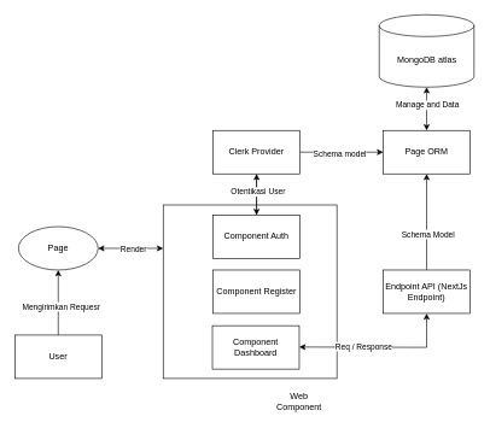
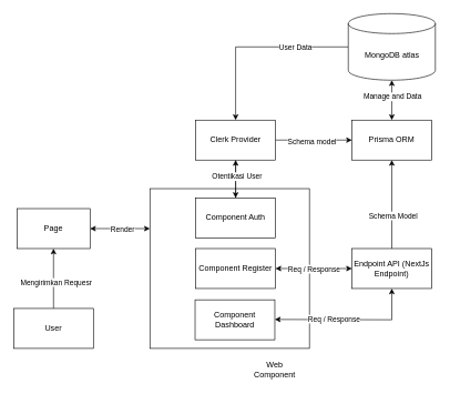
  <mxCell id="0" />
  <mxCell id="1" parent="0" />
  <mxCell id="2" value="" style="whiteSpace=wrap;html=1;aspect=fixed;" parent="1" vertex="1"><mxGeometry x="225" y="283" width="240" height="240" as="geometry" /></mxCell>
  <mxCell id="3" style="edgeStyle=orthogonalEdgeStyle;rounded=0;orthogonalLoop=1;jettySize=auto;html=1;entryX=0.5;entryY=1;entryDx=0;entryDy=0;" parent="1" source="5" target="8" edge="1"><mxGeometry relative="1" as="geometry" /></mxCell>
  <mxCell id="4" value="Mengirimkan Requesr" style="edgeLabel;html=1;align=center;verticalAlign=middle;resizable=0;points=[];" parent="3" vertex="1" connectable="0"><mxGeometry x="-0.104" y="-3" relative="1" as="geometry"><mxPoint as="offset" /></mxGeometry></mxCell>
  <mxCell id="5" value="User" style="rounded=0;whiteSpace=wrap;html=1;" parent="1" vertex="1"><mxGeometry x="20" y="463" width="120" height="60" as="geometry" /></mxCell>
  <mxCell id="6" style="edgeStyle=orthogonalEdgeStyle;rounded=0;orthogonalLoop=1;jettySize=auto;html=1;entryX=0.5;entryY=1;entryDx=0;entryDy=0;" parent="1" source="7" target="13" edge="1"><mxGeometry relative="1" as="geometry" /></mxCell>
  <mxCell id="7" value="Component Auth" style="rounded=0;whiteSpace=wrap;html=1;" parent="1" vertex="1"><mxGeometry x="294" y="297" width="120" height="60" as="geometry" /></mxCell>
- <mxCell id="8" value="Page" style="ellipse;whiteSpace=wrap;html=1;" parent="1" vertex="1"><mxGeometry x="25" y="313" width="110" height="60" as="geometry" /></mxCell>
+ <mxCell id="8" value="Page" style="rounded=0;whiteSpace=wrap;html=1;" parent="1" vertex="1"><mxGeometry x="25" y="313" width="110" height="60" as="geometry" /></mxCell>
  <mxCell id="9" style="edgeStyle=orthogonalEdgeStyle;rounded=0;orthogonalLoop=1;jettySize=auto;html=1;" parent="1" source="13" target="14" edge="1"><mxGeometry relative="1" as="geometry" /></mxCell>
  <mxCell id="10" value="Schema model" style="edgeLabel;html=1;align=center;verticalAlign=middle;resizable=0;points=[];" parent="9" vertex="1" connectable="0"><mxGeometry x="-0.059" y="-1" relative="1" as="geometry"><mxPoint as="offset" /></mxGeometry></mxCell>
  <mxCell id="11" style="edgeStyle=orthogonalEdgeStyle;rounded=0;orthogonalLoop=1;jettySize=auto;html=1;" parent="1" source="13" target="7" edge="1"><mxGeometry relative="1" as="geometry" /></mxCell>
  <mxCell id="12" value="Otentikasi User" style="edgeLabel;html=1;align=center;verticalAlign=middle;resizable=0;points=[];" parent="11" vertex="1" connectable="0"><mxGeometry x="-0.173" y="1" relative="1" as="geometry"><mxPoint as="offset" /></mxGeometry></mxCell>
  <mxCell id="13" value="Clerk Provider" style="rounded=0;whiteSpace=wrap;html=1;" parent="1" vertex="1"><mxGeometry x="294" y="180" width="120" height="60" as="geometry" /></mxCell>
- <mxCell id="14" value="Page ORM" style="rounded=0;whiteSpace=wrap;html=1;" parent="1" vertex="1"><mxGeometry x="529" y="180" width="120" height="60" as="geometry" /></mxCell>
+ <mxCell id="14" value="Prisma ORM" style="rounded=0;whiteSpace=wrap;html=1;" parent="1" vertex="1"><mxGeometry x="529" y="180" width="120" height="60" as="geometry" /></mxCell>
+ <mxCell id="15" style="edgeStyle=orthogonalEdgeStyle;rounded=0;orthogonalLoop=1;jettySize=auto;html=1;entryX=0.5;entryY=0;entryDx=0;entryDy=0;" parent="1" source="17" target="13" edge="1"><mxGeometry relative="1" as="geometry" /></mxCell>
+ <mxCell id="16" value="User Data" style="edgeLabel;html=1;align=center;verticalAlign=middle;resizable=0;points=[];" parent="15" vertex="1" connectable="0"><mxGeometry x="-0.427" relative="1" as="geometry"><mxPoint as="offset" /></mxGeometry></mxCell>
  <mxCell id="17" value="MongoDB atlas" style="shape=cylinder3;whiteSpace=wrap;html=1;boundedLbl=1;backgroundOutline=1;size=15;" parent="1" vertex="1"><mxGeometry x="523.5" y="20" width="131" height="100" as="geometry" /></mxCell>
  <mxCell id="18" value="Component Register" style="rounded=0;whiteSpace=wrap;html=1;" parent="1" vertex="1"><mxGeometry x="294" y="373" width="120" height="60" as="geometry" /></mxCell>
  <mxCell id="19" value="" style="endArrow=classic;startArrow=classic;html=1;rounded=0;exitX=1;exitY=0.5;exitDx=0;exitDy=0;entryX=0;entryY=0.25;entryDx=0;entryDy=0;" parent="1" source="8" target="2" edge="1"><mxGeometry width="50" height="50" relative="1" as="geometry"><mxPoint x="203" y="300" as="sourcePoint" /><mxPoint x="253" y="250" as="targetPoint" /></mxGeometry></mxCell>
  <mxCell id="20" value="Render" style="edgeLabel;html=1;align=center;verticalAlign=middle;resizable=0;points=[];" parent="19" vertex="1" connectable="0"><mxGeometry x="0.061" y="-1" relative="1" as="geometry"><mxPoint as="offset" /></mxGeometry></mxCell>
  <mxCell id="21" value="Web Component" style="text;html=1;align=center;verticalAlign=middle;whiteSpace=wrap;rounded=0;" parent="1" vertex="1"><mxGeometry x="383" y="540" width="60" height="30" as="geometry" /></mxCell>
  <mxCell id="22" style="edgeStyle=orthogonalEdgeStyle;rounded=0;orthogonalLoop=1;jettySize=auto;html=1;entryX=0.5;entryY=1;entryDx=0;entryDy=0;" edge="1" parent="1" source="24" target="14"><mxGeometry relative="1" as="geometry" /></mxCell>
  <mxCell id="23" value="Schema Model" style="edgeLabel;html=1;align=center;verticalAlign=middle;resizable=0;points=[];" vertex="1" connectable="0" parent="22"><mxGeometry x="-0.243" y="-1" relative="1" as="geometry"><mxPoint as="offset" /></mxGeometry></mxCell>
  <mxCell id="24" value="Endpoint API (NextJs Endpoint)" style="rounded=0;whiteSpace=wrap;html=1;" vertex="1" parent="1"><mxGeometry x="529" y="373" width="120" height="60" as="geometry" /></mxCell>
  <mxCell id="25" value="Component Dashboard" style="rounded=0;whiteSpace=wrap;html=1;" vertex="1" parent="1"><mxGeometry x="293" y="450" width="120" height="60" as="geometry" /></mxCell>
+ <mxCell id="26" value="" style="endArrow=classic;startArrow=classic;html=1;rounded=0;entryX=0;entryY=0.5;entryDx=0;entryDy=0;exitX=1;exitY=0.5;exitDx=0;exitDy=0;" edge="1" parent="1" source="18" target="24"><mxGeometry width="50" height="50" relative="1" as="geometry"><mxPoint x="315" y="390" as="sourcePoint" /><mxPoint x="365" y="340" as="targetPoint" /></mxGeometry></mxCell>
+ <mxCell id="27" value="Req / Response" style="edgeLabel;html=1;align=center;verticalAlign=middle;resizable=0;points=[];" vertex="1" connectable="0" parent="26"><mxGeometry x="-0.015" relative="1" as="geometry"><mxPoint as="offset" /></mxGeometry></mxCell>
  <mxCell id="28" value="" style="endArrow=classic;startArrow=classic;html=1;rounded=0;entryX=0.5;entryY=1;entryDx=0;entryDy=0;exitX=1;exitY=0.5;exitDx=0;exitDy=0;" edge="1" parent="1" target="24"><mxGeometry width="50" height="50" relative="1" as="geometry"><mxPoint x="413" y="479.5" as="sourcePoint" /><mxPoint x="528" y="479.5" as="targetPoint" /><Array as="points"><mxPoint x="589" y="480" /></Array></mxGeometry></mxCell>
  <mxCell id="29" value="Req / Response" style="edgeLabel;html=1;align=center;verticalAlign=middle;resizable=0;points=[];" vertex="1" connectable="0" parent="28"><mxGeometry x="-0.214" y="1" relative="1" as="geometry"><mxPoint as="offset" /></mxGeometry></mxCell>
  <mxCell id="30" value="" style="endArrow=classic;startArrow=classic;html=1;rounded=0;entryX=0.5;entryY=1;entryDx=0;entryDy=0;entryPerimeter=0;" edge="1" parent="1" source="14" target="17"><mxGeometry width="50" height="50" relative="1" as="geometry"><mxPoint x="345" y="320" as="sourcePoint" /><mxPoint x="395" y="270" as="targetPoint" /></mxGeometry></mxCell>
  <mxCell id="31" value="Manage and Data" style="edgeLabel;html=1;align=center;verticalAlign=middle;resizable=0;points=[];" vertex="1" connectable="0" parent="30"><mxGeometry x="0.201" y="2" relative="1" as="geometry"><mxPoint x="2" as="offset" /></mxGeometry></mxCell>
